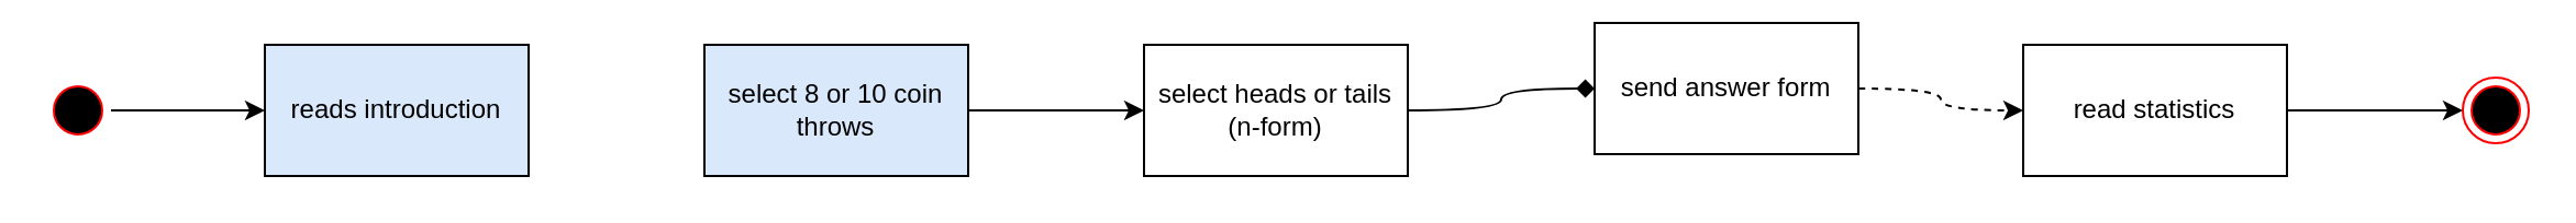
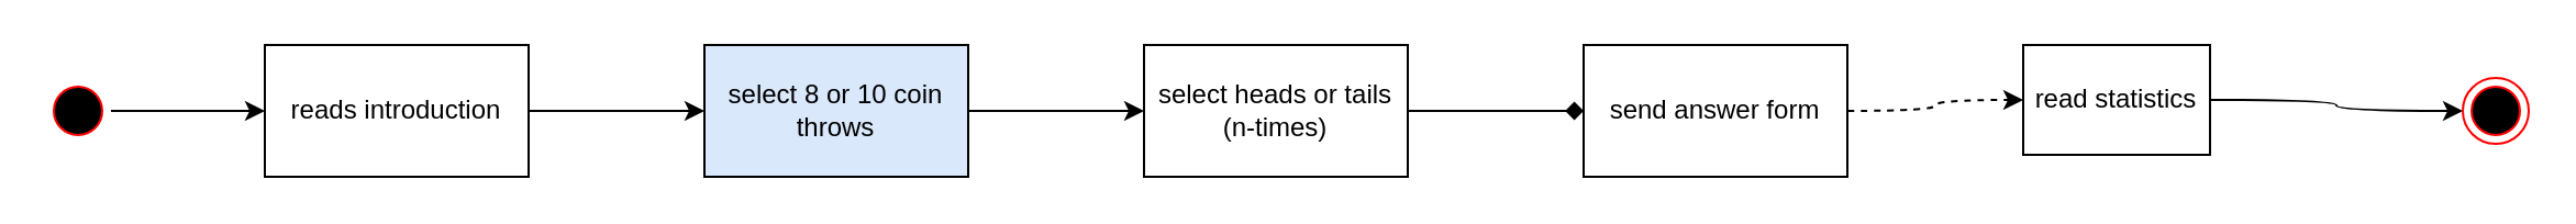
  <mxCell id="0" />
  <mxCell id="1" parent="0" />
  <mxCell id="2" style="edgeStyle=orthogonalEdgeStyle;curved=1;rounded=0;orthogonalLoop=1;jettySize=auto;html=1;entryX=0;entryY=0.5;entryDx=0;entryDy=0;" edge="1" parent="1" source="3" target="5"><mxGeometry relative="1" as="geometry" /></mxCell>
  <mxCell id="3" value="" style="ellipse;html=1;shape=startState;fillColor=#000000;strokeColor=#ff0000;" vertex="1" parent="1"><mxGeometry x="20" y="35" width="30" height="30" as="geometry" /></mxCell>
- <mxCell id="5" value="reads introduction" style="rounded=0;whiteSpace=wrap;html=1;fillColor=#dae8fc;" vertex="1" parent="1"><mxGeometry x="120" y="20" width="120" height="60" as="geometry" /></mxCell>
+ <mxCell id="4" style="edgeStyle=orthogonalEdgeStyle;curved=1;rounded=0;orthogonalLoop=1;jettySize=auto;html=1;" edge="1" parent="1" source="5" target="7"><mxGeometry relative="1" as="geometry" /></mxCell>
+ <mxCell id="5" value="reads introduction" style="rounded=0;whiteSpace=wrap;html=1;" vertex="1" parent="1"><mxGeometry x="120" y="20" width="120" height="60" as="geometry" /></mxCell>
  <mxCell id="6" style="edgeStyle=orthogonalEdgeStyle;curved=1;rounded=0;orthogonalLoop=1;jettySize=auto;html=1;" edge="1" parent="1" source="7" target="9"><mxGeometry relative="1" as="geometry" /></mxCell>
  <mxCell id="7" value="select 8 or 10 coin throws" style="rounded=0;whiteSpace=wrap;html=1;fillColor=#dae8fc;" vertex="1" parent="1"><mxGeometry x="320" y="20" width="120" height="60" as="geometry" /></mxCell>
  <mxCell id="8" style="edgeStyle=orthogonalEdgeStyle;curved=1;rounded=0;orthogonalLoop=1;jettySize=auto;html=1;endArrow=diamond;" edge="1" parent="1" source="9" target="11"><mxGeometry relative="1" as="geometry" /></mxCell>
- <mxCell id="9" value="select heads or tails (n-form)" style="rounded=0;whiteSpace=wrap;html=1;" vertex="1" parent="1"><mxGeometry x="520" y="20" width="120" height="60" as="geometry" /></mxCell>
+ <mxCell id="9" value="select heads or tails (n-times)" style="rounded=0;whiteSpace=wrap;html=1;" vertex="1" parent="1"><mxGeometry x="520" y="20" width="120" height="60" as="geometry" /></mxCell>
  <mxCell id="10" style="edgeStyle=orthogonalEdgeStyle;curved=1;rounded=0;orthogonalLoop=1;jettySize=auto;html=1;dashed=1;" edge="1" parent="1" source="11" target="13"><mxGeometry relative="1" as="geometry" /></mxCell>
- <mxCell id="11" value="send answer form" style="rounded=0;whiteSpace=wrap;html=1;" vertex="1" parent="1"><mxGeometry x="725" y="10" width="120" height="60" as="geometry" /></mxCell>
+ <mxCell id="11" value="send answer form" style="rounded=0;whiteSpace=wrap;html=1;" vertex="1" parent="1"><mxGeometry x="720" y="20" width="120" height="60" as="geometry" /></mxCell>
  <mxCell id="12" style="edgeStyle=orthogonalEdgeStyle;curved=1;rounded=0;orthogonalLoop=1;jettySize=auto;html=1;" edge="1" parent="1" source="13" target="14"><mxGeometry relative="1" as="geometry" /></mxCell>
- <mxCell id="13" value="read statistics" style="rounded=0;whiteSpace=wrap;html=1;" vertex="1" parent="1"><mxGeometry x="920" y="20" width="120" height="60" as="geometry" /></mxCell>
+ <mxCell id="13" value="read statistics" style="rounded=0;whiteSpace=wrap;html=1;" vertex="1" parent="1"><mxGeometry x="920" y="20" width="85" height="50" as="geometry" /></mxCell>
  <mxCell id="14" value="" style="ellipse;html=1;shape=endState;fillColor=#000000;strokeColor=#ff0000;" vertex="1" parent="1"><mxGeometry x="1120" y="35" width="30" height="30" as="geometry" /></mxCell>
